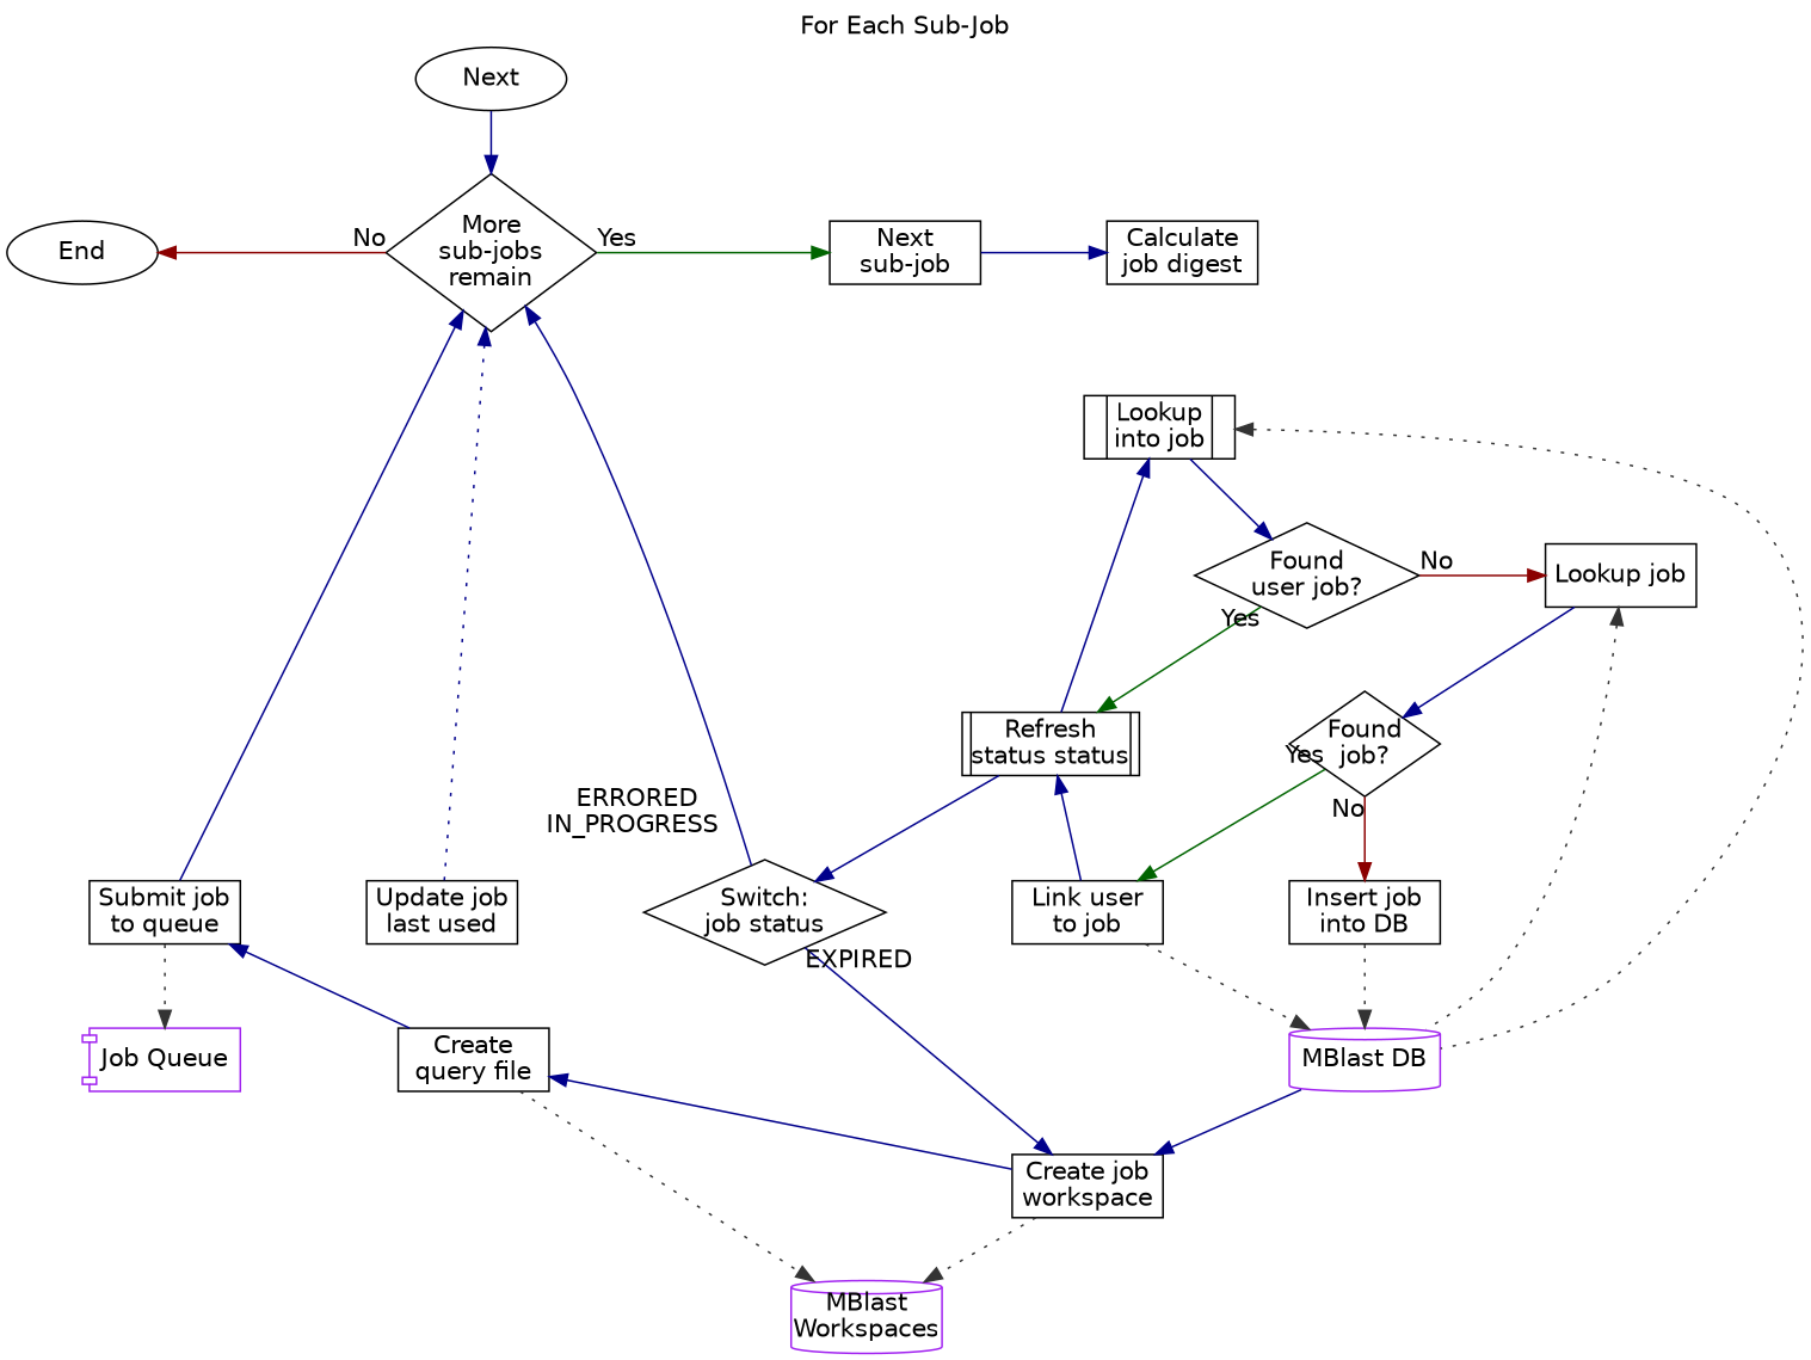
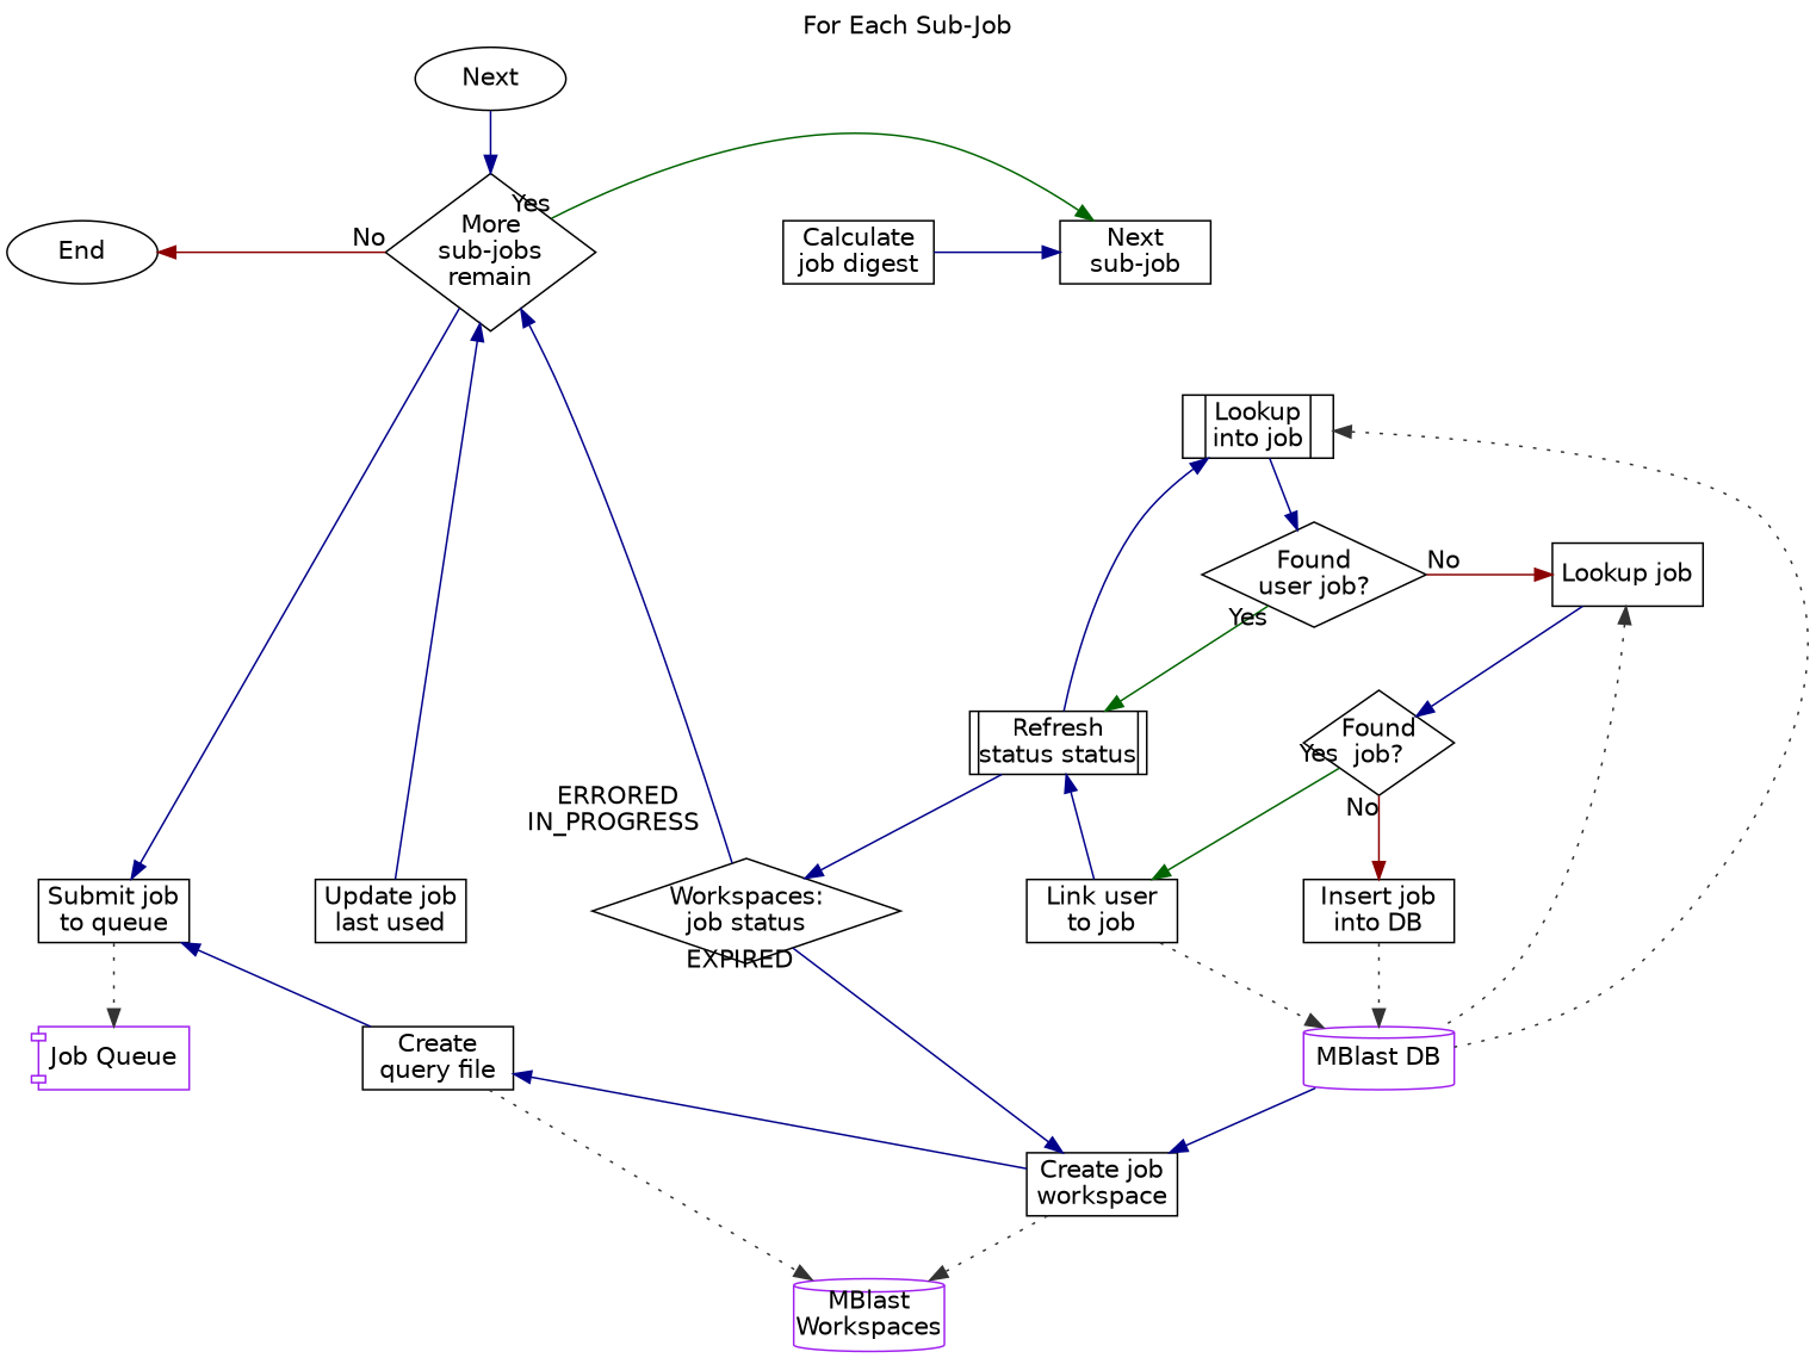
  digraph {
    fontname="DejaVu Sans"
    label="For Each Sub-Job"
    labelloc=t
    nodesep=1
    node [fontname="DejaVu Sans" margin=0 shape=rect]
    edge [color=darkblue fontname="DejaVu Sans"]
    n1 [label=Next shape=oval width=1.2]
    End [shape=oval width=1.2]
    n3 [color=purple label="MBlast DB" shape=cylinder width=1.2]
    n4 [color=purple label="MBlast\nWorkspaces" shape=cylinder width=1.2]
    n5 [color=purple label="Job Queue" shape=component width=1.2]
    n6 [label="|Lookup\ninto job|" shape=record width=1.2]
    n7 [label="Lookup job" width=1.2]
    n8 [label="Insert job\ninto DB" width=1.2]
    n9 [label="Create job\nworkspace" width=1.2]
    n10 [label="Create\nquery file" width=1.2]
    n11 [label="Submit job\nto queue" width=1.2]
    n12 [label="Link user\nto job" width=1.2]
    n13 [label="More\nsub-jobs\nremain" shape=diamond width=1.2]
    n14 [label="Next\nsub-job" width=1.2]
    n15 [label="Calculate\njob digest" width=1.2]
    n16 [label="Found\nuser job?" shape=diamond width=1.2]
    n17 [label="Update job\nlast used" width=1.2]
-   n18 [label="Switch:\njob status" shape=diamond width=1.2]
+   n18 [label="Workspaces:\njob status" shape=diamond width=1.2]
    n19 [label="|Refresh\nstatus status|" shape=record width=1.2]
    n20 [label="Found\njob?" shape=diamond width=1.2]
    subgraph sub_1 {
      n1
      End
    }
    subgraph sub_2 {
      n3
      n4
      n5
    }
    subgraph sub_3 {
      n3
      n4
      n5
      n6
      n7
      n8
      n9
      n10
      n11
      n12
    }
    subgraph sub_4 {
      rank=same
      End
      n13
      n14
      n15
    }
    subgraph sub_5 {
      rank=same
      n7
      n16
    }
    subgraph sub_6 {
      rank=same
      n11
      n17
      n18
    }
    subgraph sub_7 {
      End
      n6
      n9
      n10
      n11
      n12
      n14
      n17
      n18
      n19
    }
    n1 -> n13
    End -> n11 [style=invis]
    End -> n13 [color=darkred dir=back headlabel=No]
    n3 -> n9
    n6 -> n3 [color="#333333" dir=back style=dotted]
    n6 -> n16
    n7 -> n3 [color="#333333" dir=back style=dotted]
    n7 -> n20
    n8 -> n3 [color="#333333" style=dotted]
    n9 -> n4 [color="#333333" style=dotted]
    n9 -> n10 [constraint=false]
    n10 -> n4 [color="#333333" style=dotted]
    n10 -> n11
    n11 -> n5 [color="#333333" style=dotted]
-   n11 -> n13
+   n13 -> n11
    n12 -> n3 [color="#333333" style=dotted]
    n12 -> n9 [style=invis]
    n12 -> n19 [constraint=false]
    n13 -> n14 [color=darkgreen taillabel=Yes]
    n14 -> n6 [style=invis]
-   n14 -> n15
+   n15 -> n14
    n16 -> n7 [color=darkred taillabel=No]
    n16 -> n19 [color=darkgreen taillabel=Yes]
    n17 -> n10 [style=invis]
-   n17 -> n13 [style=dotted]
+   n17 -> n13
    n18 -> n9 [constraint=false taillabel=EXPIRED]
    n18 -> n10 [style=invis]
    n18 -> n13 [taillabel="ERRORED   \nIN_PROGRESS    \n "]
    n19 -> n6
    n19 -> n12 [headport=n style=invis tailport=s]
    n19 -> n18
    n20 -> n8 [color=darkred taillabel=No]
    n20 -> n12 [color=darkgreen taillabel=Yes]
  }
